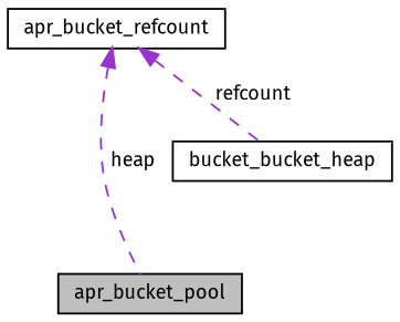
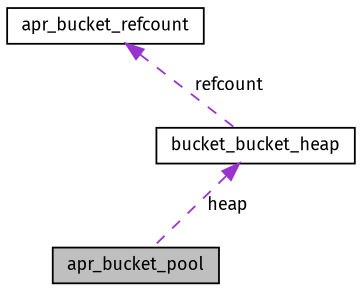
  digraph {
    fontname="Fira Sans"
    node [color=black fillcolor=white fontname="Fira Sans" fontsize=10 shape=record style=filled]
    edge [color=darkorchid3 dir=back fontname="Fira Sans" fontsize=10 labelfontname=Helvetica labelfontsize=10 style=dashed]
    n1 [fillcolor=grey75 fontcolor=black height=0.2 label=apr_bucket_pool width=0.4]
    n2 [height=0.2 label=bucket_bucket_heap width=0.4]
    n3 [height=0.2 label=apr_bucket_refcount width=0.4]
-   n3 -> n1 [label=" heap"]
+   n2 -> n1 [label=" heap"]
    n3 -> n2 [label=" refcount"]
  }
